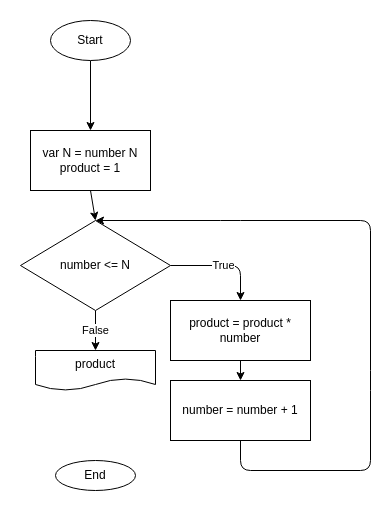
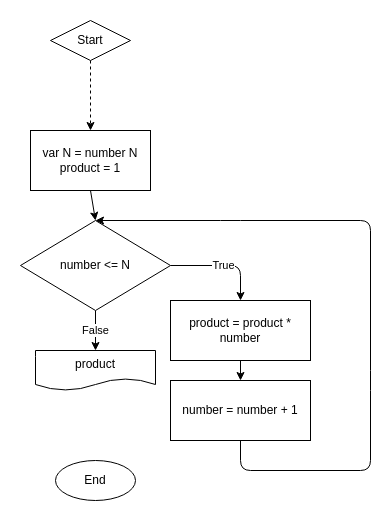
  <mxCell id="0" />
  <mxCell id="1" parent="0" />
- <mxCell id="2" value="" style="edgeStyle=none;html=1;" edge="1" parent="1" source="3" target="5"><mxGeometry relative="1" as="geometry" /></mxCell>
- <mxCell id="3" value="Start" style="ellipse;whiteSpace=wrap;html=1;" vertex="1" parent="1"><mxGeometry x="50" y="20" width="80" height="40" as="geometry" /></mxCell>
+ <mxCell id="2" value="" style="edgeStyle=none;html=1;dashed=1;" edge="1" parent="1" source="3" target="5"><mxGeometry relative="1" as="geometry" /></mxCell>
+ <mxCell id="3" value="Start" style="rhombus;whiteSpace=wrap;html=1;" vertex="1" parent="1"><mxGeometry x="50" y="20" width="80" height="40" as="geometry" /></mxCell>
  <mxCell id="4" style="edgeStyle=none;html=1;exitX=0.5;exitY=1;exitDx=0;exitDy=0;entryX=0.5;entryY=0;entryDx=0;entryDy=0;" edge="1" parent="1" source="5" target="8"><mxGeometry relative="1" as="geometry" /></mxCell>
  <mxCell id="5" value="var N = number N&lt;br&gt;product = 1" style="whiteSpace=wrap;html=1;" vertex="1" parent="1"><mxGeometry x="30" y="130" width="120" height="60" as="geometry" /></mxCell>
  <mxCell id="6" value="True" style="edgeStyle=none;html=1;exitX=1;exitY=0.5;exitDx=0;exitDy=0;entryX=0.5;entryY=0;entryDx=0;entryDy=0;" edge="1" parent="1" source="8" target="10"><mxGeometry relative="1" as="geometry"><Array as="points"><mxPoint x="240" y="265" /></Array></mxGeometry></mxCell>
  <mxCell id="7" value="False" style="edgeStyle=none;html=1;exitX=0.5;exitY=1;exitDx=0;exitDy=0;entryX=0.5;entryY=0;entryDx=0;entryDy=0;" edge="1" parent="1" source="8" target="13"><mxGeometry relative="1" as="geometry" /></mxCell>
  <mxCell id="8" value="number &amp;lt;= N" style="rhombus;whiteSpace=wrap;html=1;" vertex="1" parent="1"><mxGeometry x="20" y="220" width="150" height="90" as="geometry" /></mxCell>
  <mxCell id="9" style="edgeStyle=none;html=1;exitX=0.5;exitY=1;exitDx=0;exitDy=0;entryX=0.5;entryY=0;entryDx=0;entryDy=0;" edge="1" parent="1" source="10" target="12"><mxGeometry relative="1" as="geometry" /></mxCell>
  <mxCell id="10" value="product = product * number" style="rounded=0;whiteSpace=wrap;html=1;" vertex="1" parent="1"><mxGeometry x="170" y="300" width="140" height="60" as="geometry" /></mxCell>
  <mxCell id="11" style="edgeStyle=none;html=1;exitX=0.5;exitY=1;exitDx=0;exitDy=0;entryX=0.5;entryY=0;entryDx=0;entryDy=0;" edge="1" parent="1" source="12" target="8"><mxGeometry relative="1" as="geometry"><mxPoint x="95" y="210" as="targetPoint" /><Array as="points"><mxPoint x="240" y="470" /><mxPoint x="370" y="470" /><mxPoint x="370" y="380" /><mxPoint x="370" y="220" /><mxPoint x="230" y="220" /></Array></mxGeometry></mxCell>
  <mxCell id="12" value="number = number + 1" style="rounded=0;whiteSpace=wrap;html=1;" vertex="1" parent="1"><mxGeometry x="170" y="380" width="140" height="60" as="geometry" /></mxCell>
  <mxCell id="13" value="product" style="shape=document;whiteSpace=wrap;html=1;boundedLbl=1;" vertex="1" parent="1"><mxGeometry x="35" y="350" width="120" height="40" as="geometry" /></mxCell>
- <mxCell id="14" value="End" style="ellipse;whiteSpace=wrap;html=1;" vertex="1" parent="1"><mxGeometry x="55" y="460" width="80" height="30" as="geometry" /></mxCell>
+ <mxCell id="14" value="End" style="ellipse;whiteSpace=wrap;html=1;" vertex="1" parent="1"><mxGeometry x="55" y="460" width="80" height="40" as="geometry" /></mxCell>
